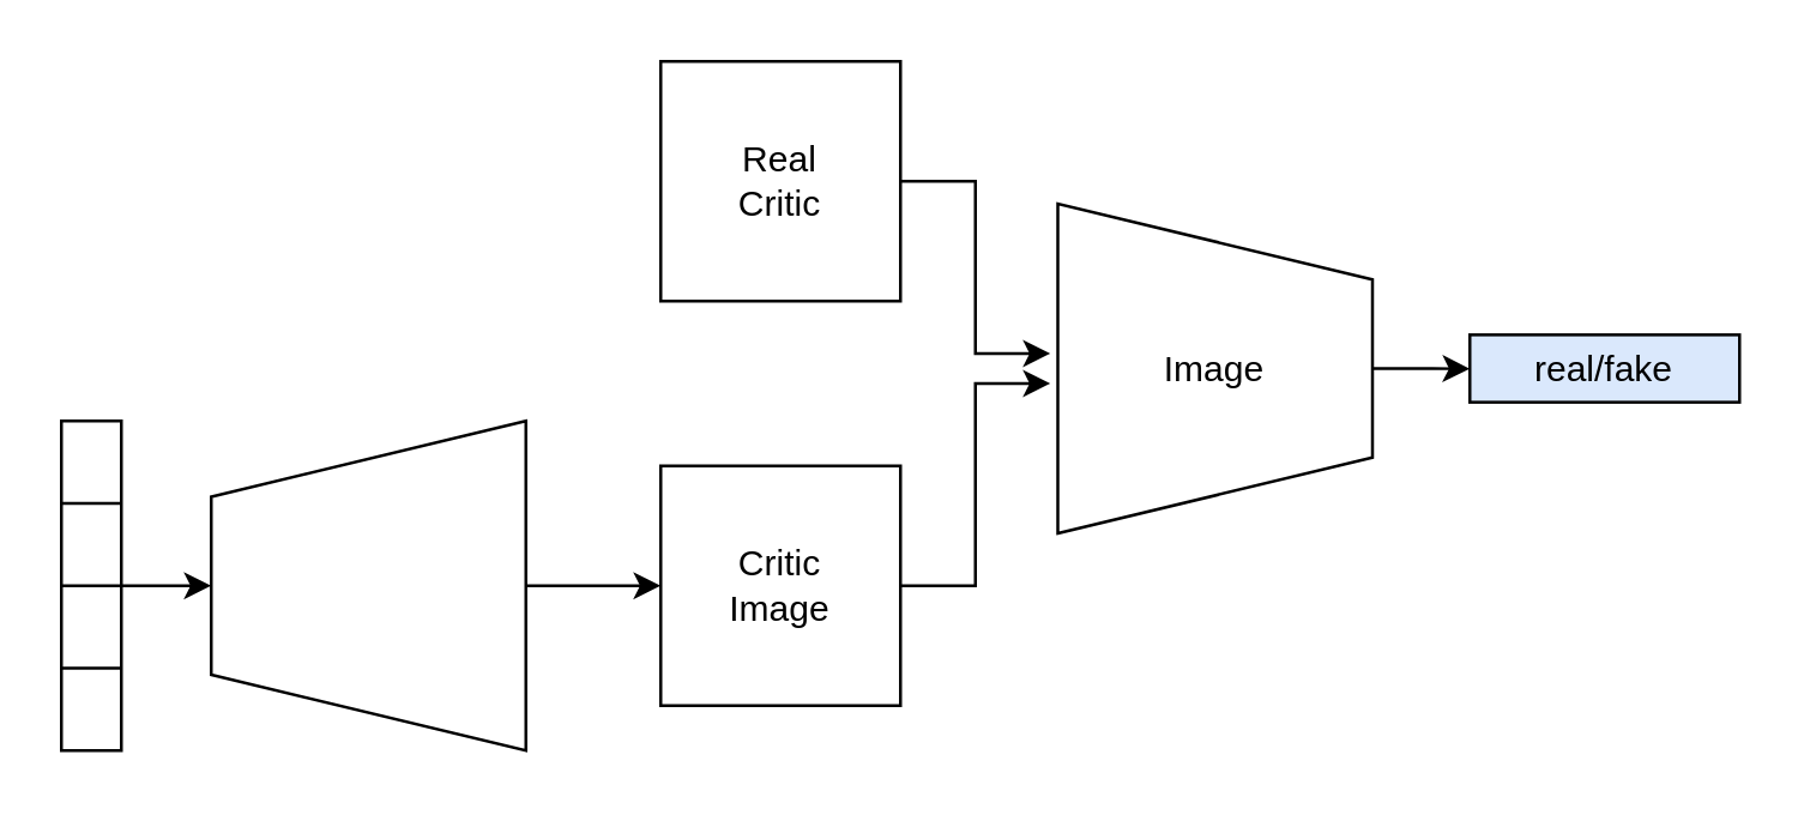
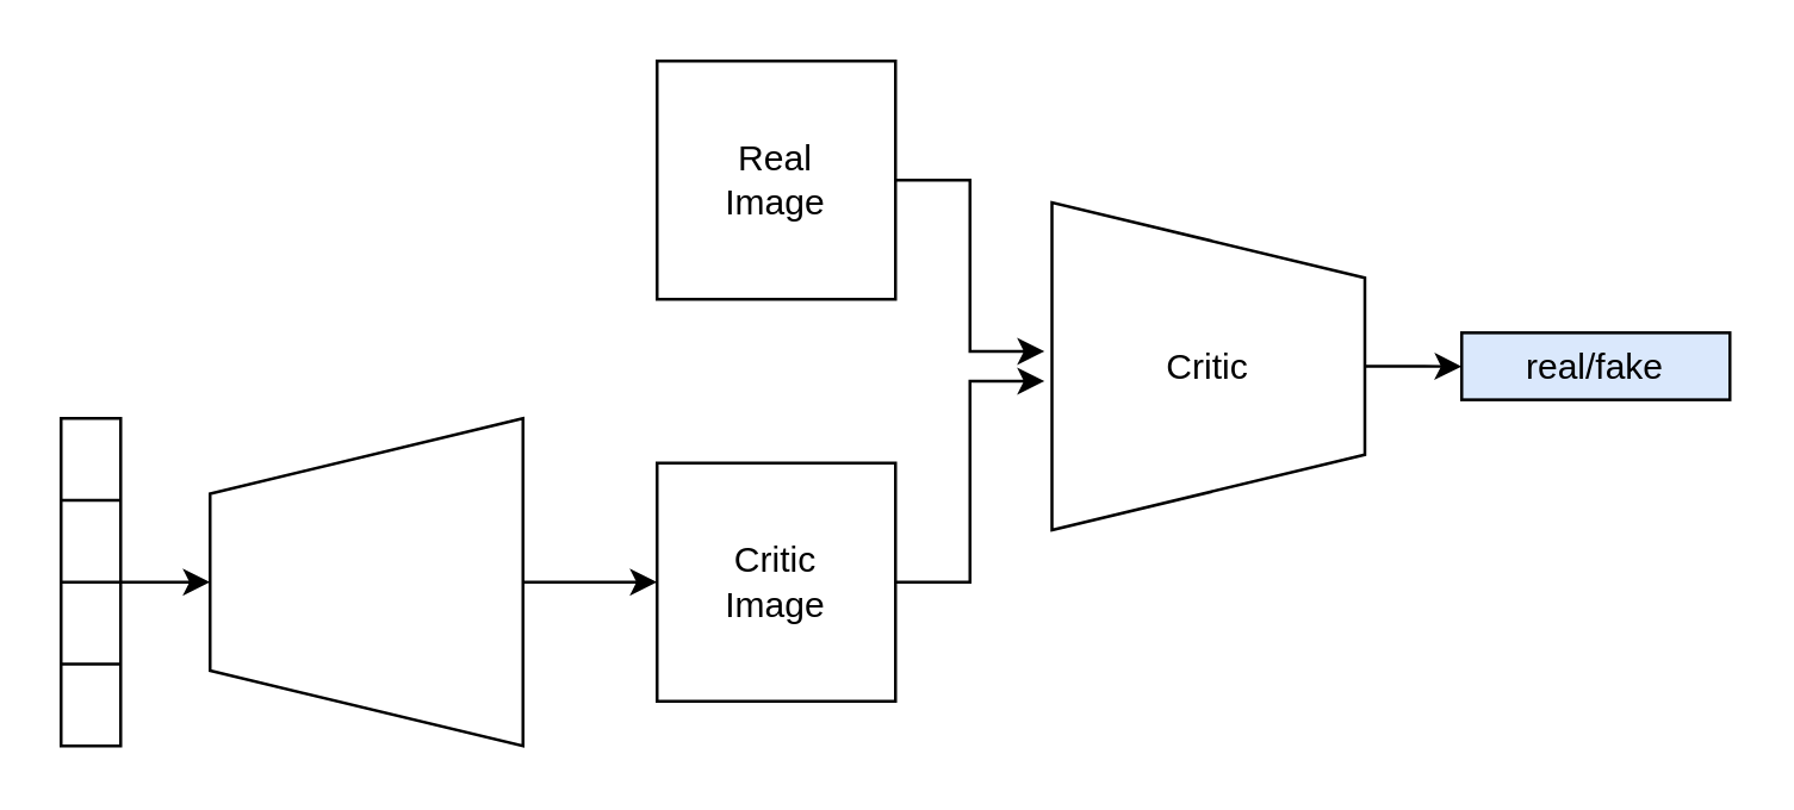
  <mxCell id="0" />
  <mxCell id="1" parent="0" />
  <mxCell id="2" style="edgeStyle=orthogonalEdgeStyle;rounded=0;orthogonalLoop=1;jettySize=auto;html=1;" edge="1" parent="1" source="3" target="8"><mxGeometry relative="1" as="geometry" /></mxCell>
  <mxCell id="3" value="" style="rounded=0;whiteSpace=wrap;html=1;" vertex="1" parent="1"><mxGeometry x="20" y="140" width="20" height="110" as="geometry" /></mxCell>
  <mxCell id="4" value="" style="endArrow=none;html=1;exitX=0;exitY=0.25;exitDx=0;exitDy=0;entryX=1;entryY=0.25;entryDx=0;entryDy=0;" edge="1" parent="1" source="3" target="3"><mxGeometry width="50" height="50" relative="1" as="geometry"><mxPoint x="300" y="230" as="sourcePoint" /><mxPoint x="20" y="90" as="targetPoint" /></mxGeometry></mxCell>
  <mxCell id="5" value="" style="endArrow=none;html=1;exitX=0;exitY=0.75;exitDx=0;exitDy=0;entryX=1;entryY=0.75;entryDx=0;entryDy=0;" edge="1" parent="1" source="3" target="3"><mxGeometry width="50" height="50" relative="1" as="geometry"><mxPoint x="30" y="187.5" as="sourcePoint" /><mxPoint x="60" y="187.5" as="targetPoint" /></mxGeometry></mxCell>
  <mxCell id="6" value="" style="endArrow=none;html=1;exitX=0;exitY=0.5;exitDx=0;exitDy=0;entryX=1;entryY=0.5;entryDx=0;entryDy=0;" edge="1" parent="1" source="3" target="3"><mxGeometry width="50" height="50" relative="1" as="geometry"><mxPoint x="40" y="197.5" as="sourcePoint" /><mxPoint x="70" y="197.5" as="targetPoint" /></mxGeometry></mxCell>
  <mxCell id="7" style="edgeStyle=orthogonalEdgeStyle;rounded=0;orthogonalLoop=1;jettySize=auto;html=1;entryX=0;entryY=0.5;entryDx=0;entryDy=0;" edge="1" parent="1" source="8" target="12"><mxGeometry relative="1" as="geometry" /></mxCell>
  <mxCell id="8" value="" style="verticalLabelPosition=bottom;verticalAlign=top;html=1;shape=trapezoid;perimeter=trapezoidPerimeter;whiteSpace=wrap;size=0.23;arcSize=10;flipV=1;rotation=90;" vertex="1" parent="1"><mxGeometry x="67.5" y="142.5" width="110" height="105" as="geometry" /></mxCell>
  <mxCell id="9" style="edgeStyle=orthogonalEdgeStyle;rounded=0;orthogonalLoop=1;jettySize=auto;html=1;entryX=0;entryY=0.25;entryDx=0;entryDy=0;" edge="1" parent="1" source="10" target="16"><mxGeometry relative="1" as="geometry" /></mxCell>
  <mxCell id="10" value="" style="whiteSpace=wrap;html=1;aspect=fixed;" vertex="1" parent="1"><mxGeometry x="220" y="20" width="80" height="80" as="geometry" /></mxCell>
  <mxCell id="11" style="edgeStyle=orthogonalEdgeStyle;rounded=0;orthogonalLoop=1;jettySize=auto;html=1;entryX=0;entryY=0.75;entryDx=0;entryDy=0;" edge="1" parent="1" source="12" target="16"><mxGeometry relative="1" as="geometry" /></mxCell>
  <mxCell id="12" value="" style="whiteSpace=wrap;html=1;aspect=fixed;" vertex="1" parent="1"><mxGeometry x="220" y="155" width="80" height="80" as="geometry" /></mxCell>
  <mxCell id="13" style="edgeStyle=orthogonalEdgeStyle;rounded=0;orthogonalLoop=1;jettySize=auto;html=1;" edge="1" parent="1" source="14" target="15"><mxGeometry relative="1" as="geometry" /></mxCell>
  <mxCell id="14" value="" style="verticalLabelPosition=bottom;verticalAlign=top;html=1;shape=trapezoid;perimeter=trapezoidPerimeter;whiteSpace=wrap;size=0.23;arcSize=10;flipV=1;rotation=-90;" vertex="1" parent="1"><mxGeometry x="350" y="70" width="110" height="105" as="geometry" /></mxCell>
  <mxCell id="15" value="real/fake" style="rounded=0;whiteSpace=wrap;html=1;fillColor=#dae8fc;" vertex="1" parent="1"><mxGeometry x="490" y="111.25" width="90" height="22.5" as="geometry" /></mxCell>
- <mxCell id="16" value="Image" style="text;html=1;strokeColor=none;fillColor=none;align=center;verticalAlign=middle;whiteSpace=wrap;rounded=0;" vertex="1" parent="1"><mxGeometry x="350" y="112.5" width="110" height="20" as="geometry" /></mxCell>
- <mxCell id="17" value="Real&lt;br&gt;Critic" style="text;html=1;strokeColor=none;fillColor=none;align=center;verticalAlign=middle;whiteSpace=wrap;rounded=0;" vertex="1" parent="1"><mxGeometry x="205" y="50" width="110" height="20" as="geometry" /></mxCell>
+ <mxCell id="16" value="Critic" style="text;html=1;strokeColor=none;fillColor=none;align=center;verticalAlign=middle;whiteSpace=wrap;rounded=0;" vertex="1" parent="1"><mxGeometry x="350" y="112.5" width="110" height="20" as="geometry" /></mxCell>
+ <mxCell id="17" value="Real&lt;br&gt;Image" style="text;html=1;strokeColor=none;fillColor=none;align=center;verticalAlign=middle;whiteSpace=wrap;rounded=0;" vertex="1" parent="1"><mxGeometry x="205" y="50" width="110" height="20" as="geometry" /></mxCell>
  <mxCell id="18" value="Critic&lt;br&gt;Image" style="text;html=1;strokeColor=none;fillColor=none;align=center;verticalAlign=middle;whiteSpace=wrap;rounded=0;" vertex="1" parent="1"><mxGeometry x="205" y="185" width="110" height="20" as="geometry" /></mxCell>
